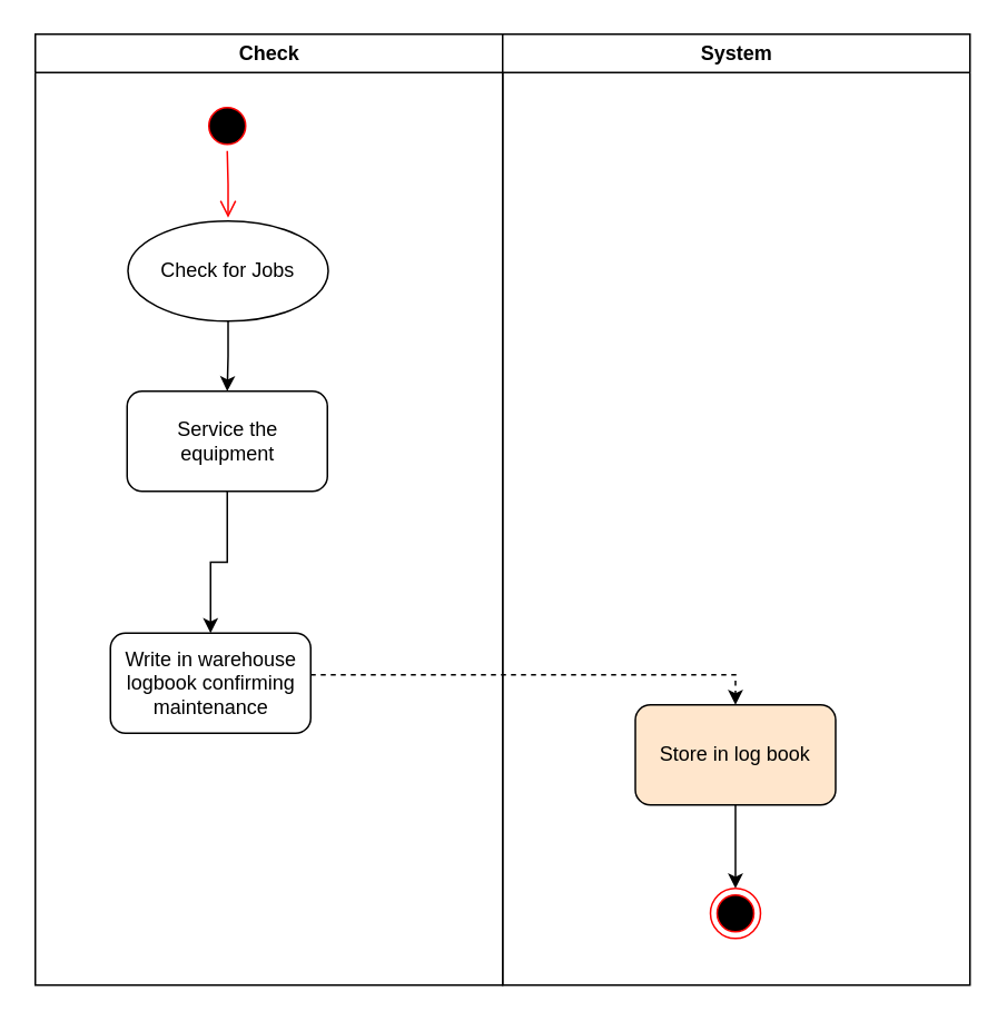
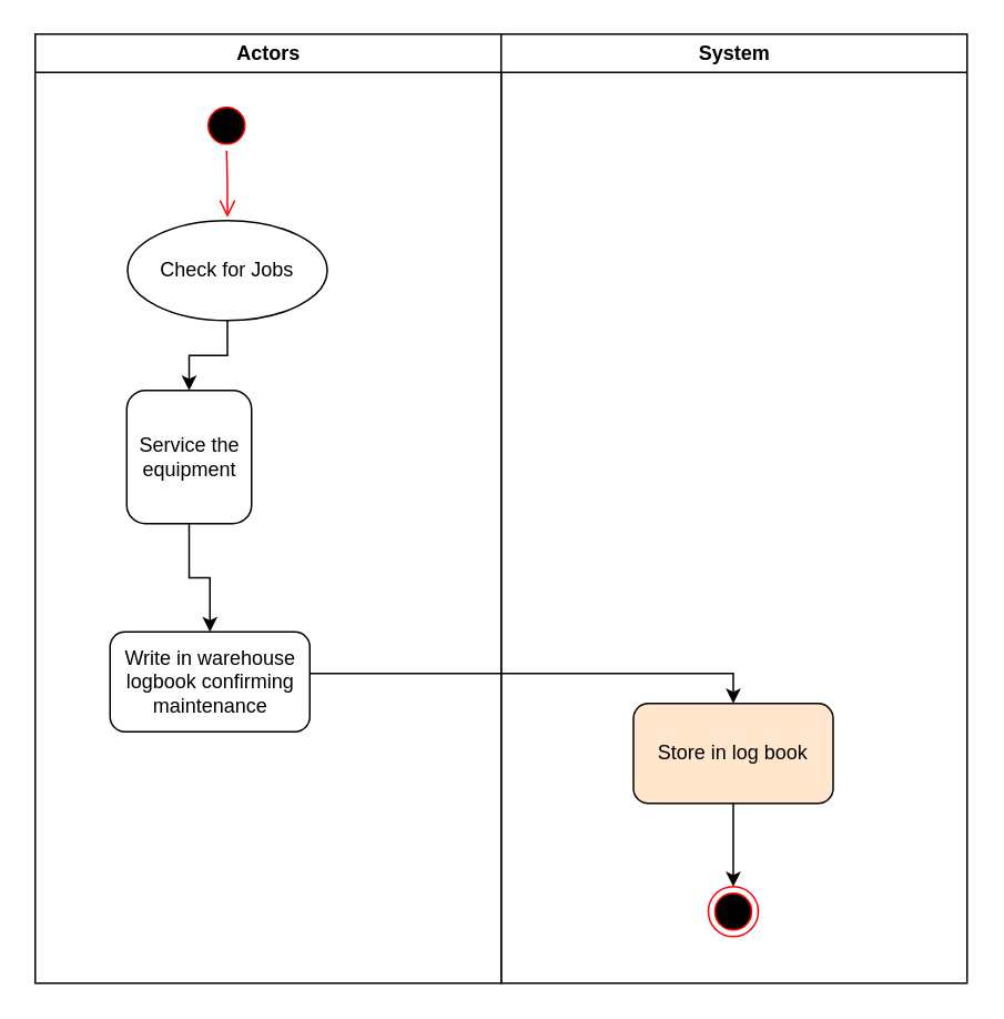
  <mxCell id="0" />
  <mxCell id="1" parent="0" />
- <mxCell id="2" value="Check" style="swimlane;whiteSpace=wrap" parent="1" vertex="1"><mxGeometry x="20.5" y="20" width="280" height="570" as="geometry" /></mxCell>
+ <mxCell id="2" value="Actors" style="swimlane;whiteSpace=wrap" parent="1" vertex="1"><mxGeometry x="20.5" y="20" width="280" height="570" as="geometry" /></mxCell>
  <mxCell id="3" value="" style="ellipse;shape=startState;fillColor=#000000;strokeColor=#ff0000;" parent="2" vertex="1"><mxGeometry x="100" y="40" width="30" height="30" as="geometry" /></mxCell>
  <mxCell id="4" value="" style="edgeStyle=elbowEdgeStyle;elbow=horizontal;verticalAlign=bottom;endArrow=open;endSize=8;strokeColor=#FF0000;endFill=1;rounded=0" parent="2" source="3" edge="1"><mxGeometry x="100" y="40" as="geometry"><mxPoint x="115.5" y="110" as="targetPoint" /></mxGeometry></mxCell>
  <mxCell id="5" value="" style="edgeStyle=orthogonalEdgeStyle;rounded=0;orthogonalLoop=1;jettySize=auto;html=1;" edge="1" parent="2" source="6" target="8"><mxGeometry relative="1" as="geometry" /></mxCell>
  <mxCell id="6" value="Check for Jobs" style="ellipse;whiteSpace=wrap;html=1;" vertex="1" parent="2"><mxGeometry x="55.5" y="112" width="120" height="60" as="geometry" /></mxCell>
  <mxCell id="7" value="" style="edgeStyle=orthogonalEdgeStyle;rounded=0;orthogonalLoop=1;jettySize=auto;html=1;" edge="1" parent="2" source="8" target="9"><mxGeometry relative="1" as="geometry" /></mxCell>
- <mxCell id="8" value="Service the equipment" style="rounded=1;whiteSpace=wrap;html=1;" vertex="1" parent="2"><mxGeometry x="55" y="214" width="120" height="60" as="geometry" /></mxCell>
+ <mxCell id="8" value="Service the equipment" style="rounded=1;whiteSpace=wrap;html=1;" vertex="1" parent="2"><mxGeometry x="55" y="214" width="75" height="80" as="geometry" /></mxCell>
  <mxCell id="9" value="Write in warehouse logbook confirming maintenance" style="rounded=1;whiteSpace=wrap;html=1;" vertex="1" parent="2"><mxGeometry x="45" y="359" width="120" height="60" as="geometry" /></mxCell>
  <mxCell id="10" value="System" style="swimlane;whiteSpace=wrap" parent="1" vertex="1"><mxGeometry x="300.5" y="20" width="280" height="570" as="geometry" /></mxCell>
  <mxCell id="11" style="edgeStyle=orthogonalEdgeStyle;rounded=0;orthogonalLoop=1;jettySize=auto;html=1;exitX=0.5;exitY=1;exitDx=0;exitDy=0;entryX=0.5;entryY=0;entryDx=0;entryDy=0;" edge="1" parent="10" source="12" target="13"><mxGeometry relative="1" as="geometry" /></mxCell>
  <mxCell id="12" value="Store in log book" style="rounded=1;whiteSpace=wrap;html=1;fillColor=#ffe6cc;" vertex="1" parent="10"><mxGeometry x="79.5" y="402" width="120" height="60" as="geometry" /></mxCell>
  <mxCell id="13" value="" style="ellipse;html=1;shape=endState;fillColor=#000000;strokeColor=#ff0000;" vertex="1" parent="10"><mxGeometry x="124.5" y="512" width="30" height="30" as="geometry" /></mxCell>
- <mxCell id="14" value="" style="edgeStyle=orthogonalEdgeStyle;rounded=0;orthogonalLoop=1;jettySize=auto;html=1;dashed=1;" edge="1" parent="1" source="9" target="12"><mxGeometry relative="1" as="geometry"><Array as="points"><mxPoint x="440" y="404" /></Array></mxGeometry></mxCell>
+ <mxCell id="14" value="" style="edgeStyle=orthogonalEdgeStyle;rounded=0;orthogonalLoop=1;jettySize=auto;html=1;" edge="1" parent="1" source="9" target="12"><mxGeometry relative="1" as="geometry"><Array as="points"><mxPoint x="440" y="404" /></Array></mxGeometry></mxCell>
